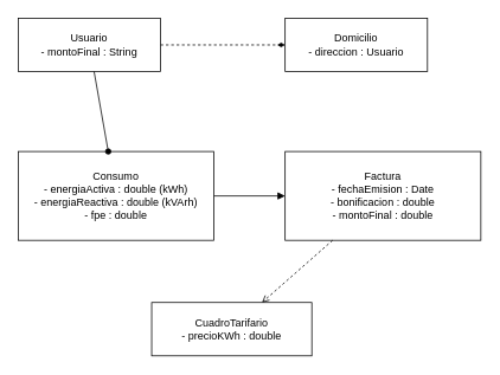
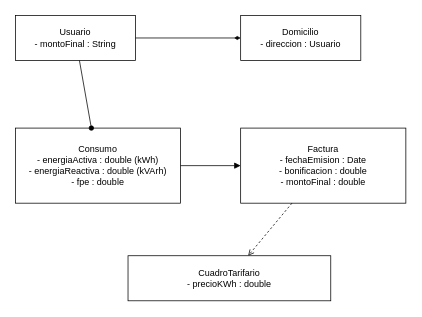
  <mxCell id="0" />
  <mxCell id="1" parent="0" />
  <mxCell id="2" value="Usuario&#10;- montoFinal : String" style="shape=rectangle;rounded=0;whiteSpace=wrap;html=1;" vertex="1" parent="1"><mxGeometry x="20" y="20" width="160" height="60" as="geometry" /></mxCell>
  <mxCell id="3" value="Domicilio&#10;- direccion : Usuario" style="shape=rectangle;rounded=0;whiteSpace=wrap;html=1;" vertex="1" parent="1"><mxGeometry x="320" y="20" width="160" height="60" as="geometry" /></mxCell>
  <mxCell id="4" value="Consumo&#10;- energiaActiva : double (kWh)&#10;- energiaReactiva : double (kVArh)&#10;- fpe : double" style="shape=rectangle;rounded=0;whiteSpace=wrap;html=1;" vertex="1" parent="1"><mxGeometry x="20" y="170" width="220" height="100" as="geometry" /></mxCell>
  <mxCell id="5" value="Factura&#10;- fechaEmision : Date&#10;- bonificacion : double&#10;- montoFinal : double" style="shape=rectangle;rounded=0;whiteSpace=wrap;html=1;" vertex="1" parent="1"><mxGeometry x="320" y="170" width="220" height="100" as="geometry" /></mxCell>
- <mxCell id="6" value="CuadroTarifario&#10;- precioKWh : double" style="shape=rectangle;rounded=0;whiteSpace=wrap;html=1;" vertex="1" parent="1"><mxGeometry x="170" y="340" width="180" height="60" as="geometry" /></mxCell>
- <mxCell id="7" style="endArrow=diamondThin;endFill=1;dashed=1;" edge="1" parent="1" source="2" target="3"><mxGeometry relative="1" as="geometry" /></mxCell>
+ <mxCell id="6" value="CuadroTarifario&#10;- precioKWh : double" style="shape=rectangle;rounded=0;whiteSpace=wrap;html=1;" vertex="1" parent="1"><mxGeometry x="170" y="340" width="270" height="60" as="geometry" /></mxCell>
+ <mxCell id="7" style="endArrow=diamondThin;endFill=1;" edge="1" parent="1" source="2" target="3"><mxGeometry relative="1" as="geometry" /></mxCell>
  <mxCell id="8" style="endArrow=oval;endFill=1;" edge="1" parent="1" source="2" target="4"><mxGeometry relative="1" as="geometry" /></mxCell>
  <mxCell id="9" style="endArrow=block;endFill=1;" edge="1" parent="1" source="4" target="5"><mxGeometry relative="1" as="geometry" /></mxCell>
  <mxCell id="10" style="endArrow=open;endFill=0;dashed=1;" edge="1" parent="1" source="5" target="6"><mxGeometry relative="1" as="geometry" /></mxCell>
